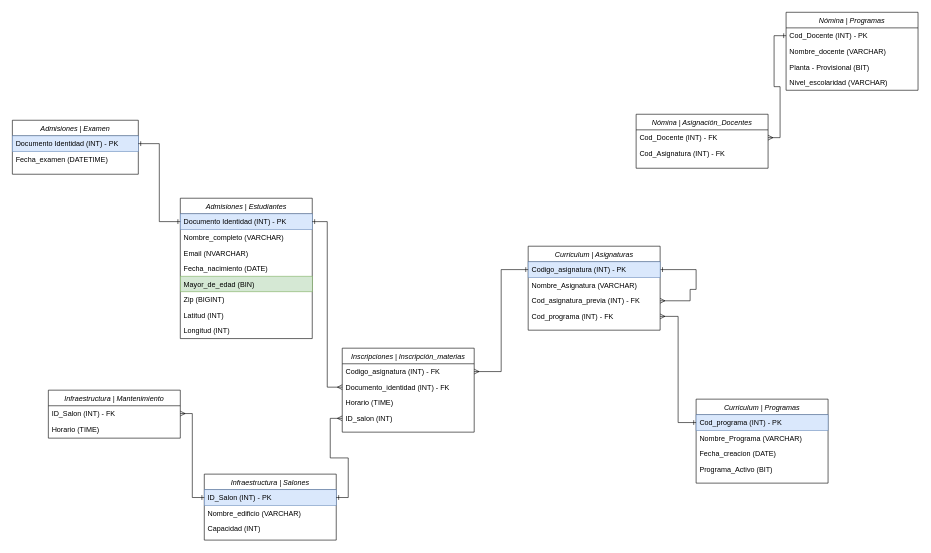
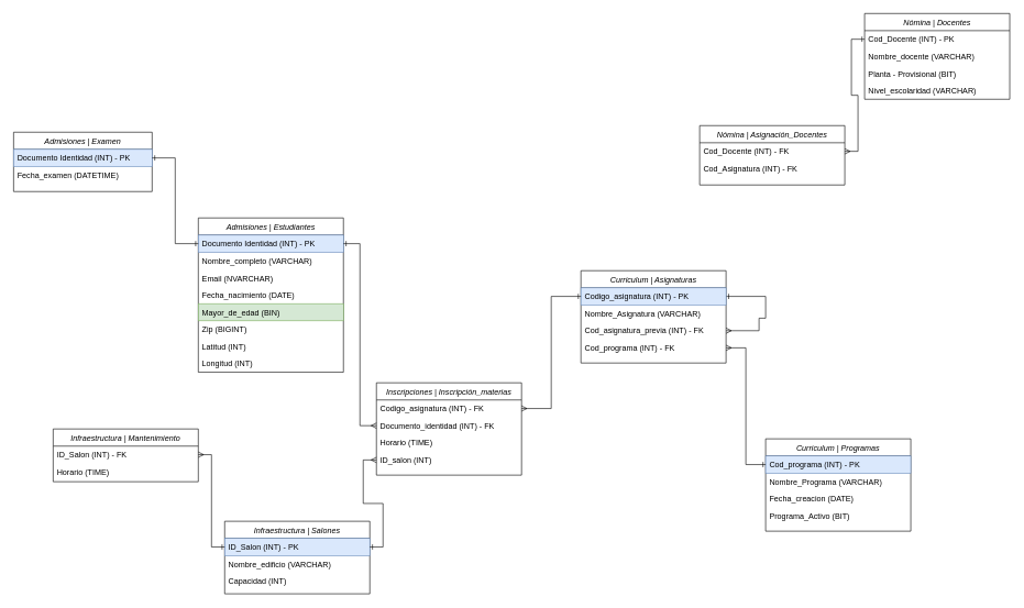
  <mxCell id="0" />
  <mxCell id="1" parent="0" />
  <mxCell id="2" value="Admisiones | Examen" style="swimlane;fontStyle=2;align=center;verticalAlign=top;childLayout=stackLayout;horizontal=1;startSize=26;horizontalStack=0;resizeParent=1;resizeLast=0;collapsible=1;marginBottom=0;rounded=0;shadow=0;strokeWidth=1;" parent="1" vertex="1"><mxGeometry x="20" y="200" width="210" height="90" as="geometry"><mxRectangle x="240" y="120" width="160" height="26" as="alternateBounds" /></mxGeometry></mxCell>
  <mxCell id="3" value="Documento Identidad (INT) - PK" style="text;align=left;verticalAlign=top;spacingLeft=4;spacingRight=4;overflow=hidden;rotatable=0;points=[[0,0.5],[1,0.5]];portConstraint=eastwest;fillColor=#dae8fc;strokeColor=#6c8ebf;" parent="2" vertex="1"><mxGeometry y="26" width="210" height="26" as="geometry" /></mxCell>
  <mxCell id="4" value="Fecha_examen (DATETIME)" style="text;align=left;verticalAlign=top;spacingLeft=4;spacingRight=4;overflow=hidden;rotatable=0;points=[[0,0.5],[1,0.5]];portConstraint=eastwest;rounded=0;shadow=0;html=0;" parent="2" vertex="1"><mxGeometry y="52" width="210" height="26" as="geometry" /></mxCell>
  <mxCell id="5" value="Admisiones | Estudiantes" style="swimlane;fontStyle=2;align=center;verticalAlign=top;childLayout=stackLayout;horizontal=1;startSize=26;horizontalStack=0;resizeParent=1;resizeLast=0;collapsible=1;marginBottom=0;rounded=0;shadow=0;strokeWidth=1;" vertex="1" parent="1"><mxGeometry x="300" y="330" width="220" height="234" as="geometry"><mxRectangle x="240" y="120" width="160" height="26" as="alternateBounds" /></mxGeometry></mxCell>
  <mxCell id="6" value="Documento Identidad (INT) - PK" style="text;align=left;verticalAlign=top;spacingLeft=4;spacingRight=4;overflow=hidden;rotatable=0;points=[[0,0.5],[1,0.5]];portConstraint=eastwest;fillColor=#dae8fc;strokeColor=#6c8ebf;" vertex="1" parent="5"><mxGeometry y="26" width="220" height="26" as="geometry" /></mxCell>
  <mxCell id="7" value="Nombre_completo (VARCHAR)" style="text;align=left;verticalAlign=top;spacingLeft=4;spacingRight=4;overflow=hidden;rotatable=0;points=[[0,0.5],[1,0.5]];portConstraint=eastwest;rounded=0;shadow=0;html=0;" vertex="1" parent="5"><mxGeometry y="52" width="220" height="26" as="geometry" /></mxCell>
  <mxCell id="8" value="Email (NVARCHAR)" style="text;align=left;verticalAlign=top;spacingLeft=4;spacingRight=4;overflow=hidden;rotatable=0;points=[[0,0.5],[1,0.5]];portConstraint=eastwest;rounded=0;shadow=0;html=0;" vertex="1" parent="5"><mxGeometry y="78" width="220" height="26" as="geometry" /></mxCell>
  <mxCell id="9" value="Fecha_nacimiento (DATE)" style="text;align=left;verticalAlign=top;spacingLeft=4;spacingRight=4;overflow=hidden;rotatable=0;points=[[0,0.5],[1,0.5]];portConstraint=eastwest;rounded=0;shadow=0;html=0;" vertex="1" parent="5"><mxGeometry y="104" width="220" height="26" as="geometry" /></mxCell>
  <mxCell id="10" value="Mayor_de_edad (BIN)" style="text;align=left;verticalAlign=top;spacingLeft=4;spacingRight=4;overflow=hidden;rotatable=0;points=[[0,0.5],[1,0.5]];portConstraint=eastwest;rounded=0;shadow=0;html=0;fillColor=#d5e8d4;strokeColor=#82b366;" vertex="1" parent="5"><mxGeometry y="130" width="220" height="26" as="geometry" /></mxCell>
  <mxCell id="11" value="Zip (BIGINT)" style="text;align=left;verticalAlign=top;spacingLeft=4;spacingRight=4;overflow=hidden;rotatable=0;points=[[0,0.5],[1,0.5]];portConstraint=eastwest;rounded=0;shadow=0;html=0;" vertex="1" parent="5"><mxGeometry y="156" width="220" height="26" as="geometry" /></mxCell>
  <mxCell id="12" value="Latitud (INT)" style="text;align=left;verticalAlign=top;spacingLeft=4;spacingRight=4;overflow=hidden;rotatable=0;points=[[0,0.5],[1,0.5]];portConstraint=eastwest;rounded=0;shadow=0;html=0;" vertex="1" parent="5"><mxGeometry y="182" width="220" height="26" as="geometry" /></mxCell>
  <mxCell id="13" value="Longitud (INT)" style="text;align=left;verticalAlign=top;spacingLeft=4;spacingRight=4;overflow=hidden;rotatable=0;points=[[0,0.5],[1,0.5]];portConstraint=eastwest;rounded=0;shadow=0;html=0;" vertex="1" parent="5"><mxGeometry y="208" width="220" height="26" as="geometry" /></mxCell>
  <mxCell id="14" style="edgeStyle=orthogonalEdgeStyle;rounded=0;orthogonalLoop=1;jettySize=auto;html=1;entryX=0;entryY=0.5;entryDx=0;entryDy=0;startArrow=ERone;startFill=0;endArrow=ERone;endFill=0;" edge="1" parent="1" source="3" target="6"><mxGeometry relative="1" as="geometry" /></mxCell>
  <mxCell id="15" value="Inscripciones | Inscripción_materias" style="swimlane;fontStyle=2;align=center;verticalAlign=top;childLayout=stackLayout;horizontal=1;startSize=26;horizontalStack=0;resizeParent=1;resizeLast=0;collapsible=1;marginBottom=0;rounded=0;shadow=0;strokeWidth=1;" vertex="1" parent="1"><mxGeometry x="570" y="580" width="220" height="140" as="geometry"><mxRectangle x="240" y="120" width="160" height="26" as="alternateBounds" /></mxGeometry></mxCell>
  <mxCell id="16" value="Codigo_asignatura (INT) - FK" style="text;align=left;verticalAlign=top;spacingLeft=4;spacingRight=4;overflow=hidden;rotatable=0;points=[[0,0.5],[1,0.5]];portConstraint=eastwest;" vertex="1" parent="15"><mxGeometry y="26" width="220" height="26" as="geometry" /></mxCell>
  <mxCell id="17" value="Documento_identidad (INT) - FK" style="text;align=left;verticalAlign=top;spacingLeft=4;spacingRight=4;overflow=hidden;rotatable=0;points=[[0,0.5],[1,0.5]];portConstraint=eastwest;rounded=0;shadow=0;html=0;" vertex="1" parent="15"><mxGeometry y="52" width="220" height="26" as="geometry" /></mxCell>
  <mxCell id="18" value="Horario (TIME)" style="text;align=left;verticalAlign=top;spacingLeft=4;spacingRight=4;overflow=hidden;rotatable=0;points=[[0,0.5],[1,0.5]];portConstraint=eastwest;rounded=0;shadow=0;html=0;" vertex="1" parent="15"><mxGeometry y="78" width="220" height="26" as="geometry" /></mxCell>
  <mxCell id="19" value="ID_salon (INT)" style="text;align=left;verticalAlign=top;spacingLeft=4;spacingRight=4;overflow=hidden;rotatable=0;points=[[0,0.5],[1,0.5]];portConstraint=eastwest;rounded=0;shadow=0;html=0;" vertex="1" parent="15"><mxGeometry y="104" width="220" height="26" as="geometry" /></mxCell>
  <mxCell id="20" style="edgeStyle=orthogonalEdgeStyle;rounded=0;orthogonalLoop=1;jettySize=auto;html=1;entryX=0;entryY=0.5;entryDx=0;entryDy=0;startArrow=ERone;startFill=0;endArrow=ERmany;endFill=0;" edge="1" parent="1" source="6" target="17"><mxGeometry relative="1" as="geometry" /></mxCell>
  <mxCell id="21" value="Curriculum | Asignaturas" style="swimlane;fontStyle=2;align=center;verticalAlign=top;childLayout=stackLayout;horizontal=1;startSize=26;horizontalStack=0;resizeParent=1;resizeLast=0;collapsible=1;marginBottom=0;rounded=0;shadow=0;strokeWidth=1;" vertex="1" parent="1"><mxGeometry x="880" y="410" width="220" height="140" as="geometry"><mxRectangle x="240" y="120" width="160" height="26" as="alternateBounds" /></mxGeometry></mxCell>
  <mxCell id="22" style="edgeStyle=orthogonalEdgeStyle;rounded=0;orthogonalLoop=1;jettySize=auto;html=1;startArrow=ERone;startFill=0;endArrow=ERmany;endFill=0;" edge="1" parent="21" source="23" target="25"><mxGeometry relative="1" as="geometry"><Array as="points"><mxPoint x="280" y="39" /><mxPoint x="280" y="72" /><mxPoint x="270" y="72" /><mxPoint x="270" y="91" /></Array></mxGeometry></mxCell>
  <mxCell id="23" value="Codigo_asignatura (INT) - PK" style="text;align=left;verticalAlign=top;spacingLeft=4;spacingRight=4;overflow=hidden;rotatable=0;points=[[0,0.5],[1,0.5]];portConstraint=eastwest;fillColor=#dae8fc;strokeColor=#6c8ebf;" vertex="1" parent="21"><mxGeometry y="26" width="220" height="26" as="geometry" /></mxCell>
  <mxCell id="24" value="Nombre_Asignatura (VARCHAR)" style="text;align=left;verticalAlign=top;spacingLeft=4;spacingRight=4;overflow=hidden;rotatable=0;points=[[0,0.5],[1,0.5]];portConstraint=eastwest;rounded=0;shadow=0;html=0;" vertex="1" parent="21"><mxGeometry y="52" width="220" height="26" as="geometry" /></mxCell>
  <mxCell id="25" value="Cod_asignatura_previa (INT) - FK" style="text;align=left;verticalAlign=top;spacingLeft=4;spacingRight=4;overflow=hidden;rotatable=0;points=[[0,0.5],[1,0.5]];portConstraint=eastwest;rounded=0;shadow=0;html=0;" vertex="1" parent="21"><mxGeometry y="78" width="220" height="26" as="geometry" /></mxCell>
  <mxCell id="26" value="Cod_programa (INT) - FK" style="text;align=left;verticalAlign=top;spacingLeft=4;spacingRight=4;overflow=hidden;rotatable=0;points=[[0,0.5],[1,0.5]];portConstraint=eastwest;rounded=0;shadow=0;html=0;" vertex="1" parent="21"><mxGeometry y="104" width="220" height="26" as="geometry" /></mxCell>
  <mxCell id="27" style="edgeStyle=orthogonalEdgeStyle;rounded=0;orthogonalLoop=1;jettySize=auto;html=1;entryX=1;entryY=0.5;entryDx=0;entryDy=0;startArrow=ERone;startFill=0;endArrow=ERmany;endFill=0;" edge="1" parent="1" source="23" target="16"><mxGeometry relative="1" as="geometry" /></mxCell>
  <mxCell id="28" value="Curriculum | Programas" style="swimlane;fontStyle=2;align=center;verticalAlign=top;childLayout=stackLayout;horizontal=1;startSize=26;horizontalStack=0;resizeParent=1;resizeLast=0;collapsible=1;marginBottom=0;rounded=0;shadow=0;strokeWidth=1;" vertex="1" parent="1"><mxGeometry x="1160" y="665" width="220" height="140" as="geometry"><mxRectangle x="240" y="120" width="160" height="26" as="alternateBounds" /></mxGeometry></mxCell>
  <mxCell id="29" value="Cod_programa (INT) - PK" style="text;align=left;verticalAlign=top;spacingLeft=4;spacingRight=4;overflow=hidden;rotatable=0;points=[[0,0.5],[1,0.5]];portConstraint=eastwest;fillColor=#dae8fc;strokeColor=#6c8ebf;" vertex="1" parent="28"><mxGeometry y="26" width="220" height="26" as="geometry" /></mxCell>
  <mxCell id="30" value="Nombre_Programa (VARCHAR)" style="text;align=left;verticalAlign=top;spacingLeft=4;spacingRight=4;overflow=hidden;rotatable=0;points=[[0,0.5],[1,0.5]];portConstraint=eastwest;rounded=0;shadow=0;html=0;" vertex="1" parent="28"><mxGeometry y="52" width="220" height="26" as="geometry" /></mxCell>
  <mxCell id="31" value="Fecha_creacion (DATE)" style="text;align=left;verticalAlign=top;spacingLeft=4;spacingRight=4;overflow=hidden;rotatable=0;points=[[0,0.5],[1,0.5]];portConstraint=eastwest;rounded=0;shadow=0;html=0;" vertex="1" parent="28"><mxGeometry y="78" width="220" height="26" as="geometry" /></mxCell>
  <mxCell id="32" value="Programa_Activo (BIT)" style="text;align=left;verticalAlign=top;spacingLeft=4;spacingRight=4;overflow=hidden;rotatable=0;points=[[0,0.5],[1,0.5]];portConstraint=eastwest;rounded=0;shadow=0;html=0;" vertex="1" parent="28"><mxGeometry y="104" width="220" height="26" as="geometry" /></mxCell>
  <mxCell id="33" style="edgeStyle=orthogonalEdgeStyle;rounded=0;orthogonalLoop=1;jettySize=auto;html=1;startArrow=ERone;startFill=0;endArrow=ERmany;endFill=0;" edge="1" parent="1" source="29" target="26"><mxGeometry relative="1" as="geometry" /></mxCell>
  <mxCell id="34" value="Nómina | Asignación_Docentes" style="swimlane;fontStyle=2;align=center;verticalAlign=top;childLayout=stackLayout;horizontal=1;startSize=26;horizontalStack=0;resizeParent=1;resizeLast=0;collapsible=1;marginBottom=0;rounded=0;shadow=0;strokeWidth=1;" vertex="1" parent="1"><mxGeometry x="1060" y="190" width="220" height="90" as="geometry"><mxRectangle x="240" y="120" width="160" height="26" as="alternateBounds" /></mxGeometry></mxCell>
  <mxCell id="35" value="Cod_Docente (INT) - FK" style="text;align=left;verticalAlign=top;spacingLeft=4;spacingRight=4;overflow=hidden;rotatable=0;points=[[0,0.5],[1,0.5]];portConstraint=eastwest;rounded=0;shadow=0;html=0;" vertex="1" parent="34"><mxGeometry y="26" width="220" height="26" as="geometry" /></mxCell>
  <mxCell id="36" value="Cod_Asignatura (INT) - FK" style="text;align=left;verticalAlign=top;spacingLeft=4;spacingRight=4;overflow=hidden;rotatable=0;points=[[0,0.5],[1,0.5]];portConstraint=eastwest;rounded=0;shadow=0;html=0;" vertex="1" parent="34"><mxGeometry y="52" width="220" height="26" as="geometry" /></mxCell>
- <mxCell id="37" value="Nómina | Programas" style="swimlane;fontStyle=2;align=center;verticalAlign=top;childLayout=stackLayout;horizontal=1;startSize=26;horizontalStack=0;resizeParent=1;resizeLast=0;collapsible=1;marginBottom=0;rounded=0;shadow=0;strokeWidth=1;" vertex="1" parent="1"><mxGeometry x="1310" y="20" width="220" height="130" as="geometry"><mxRectangle x="240" y="120" width="160" height="26" as="alternateBounds" /></mxGeometry></mxCell>
+ <mxCell id="37" value="Nómina | Docentes" style="swimlane;fontStyle=2;align=center;verticalAlign=top;childLayout=stackLayout;horizontal=1;startSize=26;horizontalStack=0;resizeParent=1;resizeLast=0;collapsible=1;marginBottom=0;rounded=0;shadow=0;strokeWidth=1;" vertex="1" parent="1"><mxGeometry x="1310" y="20" width="220" height="130" as="geometry"><mxRectangle x="240" y="120" width="160" height="26" as="alternateBounds" /></mxGeometry></mxCell>
  <mxCell id="38" value="Cod_Docente (INT) - PK" style="text;align=left;verticalAlign=top;spacingLeft=4;spacingRight=4;overflow=hidden;rotatable=0;points=[[0,0.5],[1,0.5]];portConstraint=eastwest;rounded=0;shadow=0;html=0;" vertex="1" parent="37"><mxGeometry y="26" width="220" height="26" as="geometry" /></mxCell>
  <mxCell id="39" value="Nombre_docente (VARCHAR)" style="text;align=left;verticalAlign=top;spacingLeft=4;spacingRight=4;overflow=hidden;rotatable=0;points=[[0,0.5],[1,0.5]];portConstraint=eastwest;rounded=0;shadow=0;html=0;" vertex="1" parent="37"><mxGeometry y="52" width="220" height="26" as="geometry" /></mxCell>
  <mxCell id="40" value="Planta - Provisional (BIT)" style="text;align=left;verticalAlign=top;spacingLeft=4;spacingRight=4;overflow=hidden;rotatable=0;points=[[0,0.5],[1,0.5]];portConstraint=eastwest;rounded=0;shadow=0;html=0;" vertex="1" parent="37"><mxGeometry y="78" width="220" height="26" as="geometry" /></mxCell>
  <mxCell id="41" value="Nivel_escolaridad (VARCHAR)" style="text;align=left;verticalAlign=top;spacingLeft=4;spacingRight=4;overflow=hidden;rotatable=0;points=[[0,0.5],[1,0.5]];portConstraint=eastwest;rounded=0;shadow=0;html=0;" vertex="1" parent="37"><mxGeometry y="104" width="220" height="26" as="geometry" /></mxCell>
  <mxCell id="42" style="edgeStyle=orthogonalEdgeStyle;rounded=0;orthogonalLoop=1;jettySize=auto;html=1;entryX=1;entryY=0.5;entryDx=0;entryDy=0;startArrow=ERone;startFill=0;endArrow=ERmany;endFill=0;" edge="1" parent="1" source="38" target="35"><mxGeometry relative="1" as="geometry" /></mxCell>
  <mxCell id="43" value="Infraestructura | Salones" style="swimlane;fontStyle=2;align=center;verticalAlign=top;childLayout=stackLayout;horizontal=1;startSize=26;horizontalStack=0;resizeParent=1;resizeLast=0;collapsible=1;marginBottom=0;rounded=0;shadow=0;strokeWidth=1;" vertex="1" parent="1"><mxGeometry x="340" y="790" width="220" height="110" as="geometry"><mxRectangle x="240" y="120" width="160" height="26" as="alternateBounds" /></mxGeometry></mxCell>
  <mxCell id="44" value="ID_Salon (INT) - PK" style="text;align=left;verticalAlign=top;spacingLeft=4;spacingRight=4;overflow=hidden;rotatable=0;points=[[0,0.5],[1,0.5]];portConstraint=eastwest;fillColor=#dae8fc;strokeColor=#6c8ebf;" vertex="1" parent="43"><mxGeometry y="26" width="220" height="26" as="geometry" /></mxCell>
  <mxCell id="45" value="Nombre_edificio (VARCHAR)" style="text;align=left;verticalAlign=top;spacingLeft=4;spacingRight=4;overflow=hidden;rotatable=0;points=[[0,0.5],[1,0.5]];portConstraint=eastwest;rounded=0;shadow=0;html=0;" vertex="1" parent="43"><mxGeometry y="52" width="220" height="26" as="geometry" /></mxCell>
  <mxCell id="46" value="Capacidad (INT)" style="text;align=left;verticalAlign=top;spacingLeft=4;spacingRight=4;overflow=hidden;rotatable=0;points=[[0,0.5],[1,0.5]];portConstraint=eastwest;rounded=0;shadow=0;html=0;" vertex="1" parent="43"><mxGeometry y="78" width="220" height="26" as="geometry" /></mxCell>
  <mxCell id="47" style="edgeStyle=orthogonalEdgeStyle;rounded=0;orthogonalLoop=1;jettySize=auto;html=1;entryX=0;entryY=0.5;entryDx=0;entryDy=0;startArrow=ERone;startFill=0;endArrow=ERmany;endFill=0;" edge="1" parent="1" source="44" target="19"><mxGeometry relative="1" as="geometry" /></mxCell>
  <mxCell id="48" value="Infraestructura | Mantenimiento" style="swimlane;fontStyle=2;align=center;verticalAlign=top;childLayout=stackLayout;horizontal=1;startSize=26;horizontalStack=0;resizeParent=1;resizeLast=0;collapsible=1;marginBottom=0;rounded=0;shadow=0;strokeWidth=1;" vertex="1" parent="1"><mxGeometry x="80" y="650" width="220" height="80" as="geometry"><mxRectangle x="240" y="120" width="160" height="26" as="alternateBounds" /></mxGeometry></mxCell>
  <mxCell id="49" value="ID_Salon (INT) - FK" style="text;align=left;verticalAlign=top;spacingLeft=4;spacingRight=4;overflow=hidden;rotatable=0;points=[[0,0.5],[1,0.5]];portConstraint=eastwest;" vertex="1" parent="48"><mxGeometry y="26" width="220" height="26" as="geometry" /></mxCell>
  <mxCell id="50" value="Horario (TIME)" style="text;align=left;verticalAlign=top;spacingLeft=4;spacingRight=4;overflow=hidden;rotatable=0;points=[[0,0.5],[1,0.5]];portConstraint=eastwest;rounded=0;shadow=0;html=0;" vertex="1" parent="48"><mxGeometry y="52" width="220" height="26" as="geometry" /></mxCell>
  <mxCell id="51" style="edgeStyle=orthogonalEdgeStyle;rounded=0;orthogonalLoop=1;jettySize=auto;html=1;entryX=1;entryY=0.5;entryDx=0;entryDy=0;startArrow=ERone;startFill=0;endArrow=ERmany;endFill=0;" edge="1" parent="1" source="44" target="49"><mxGeometry relative="1" as="geometry" /></mxCell>
